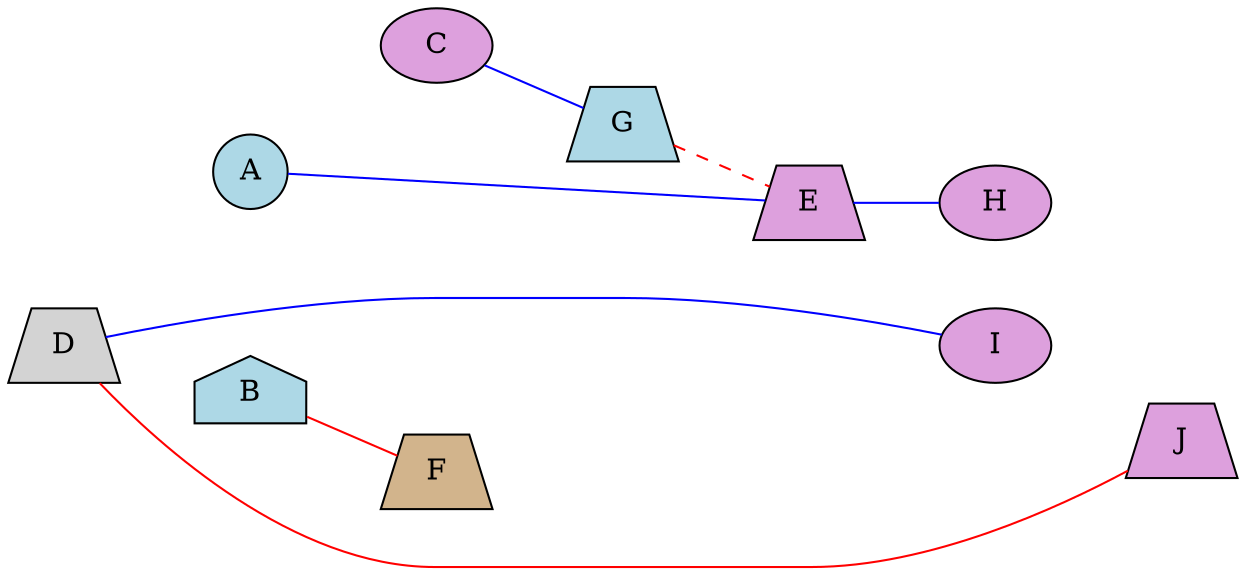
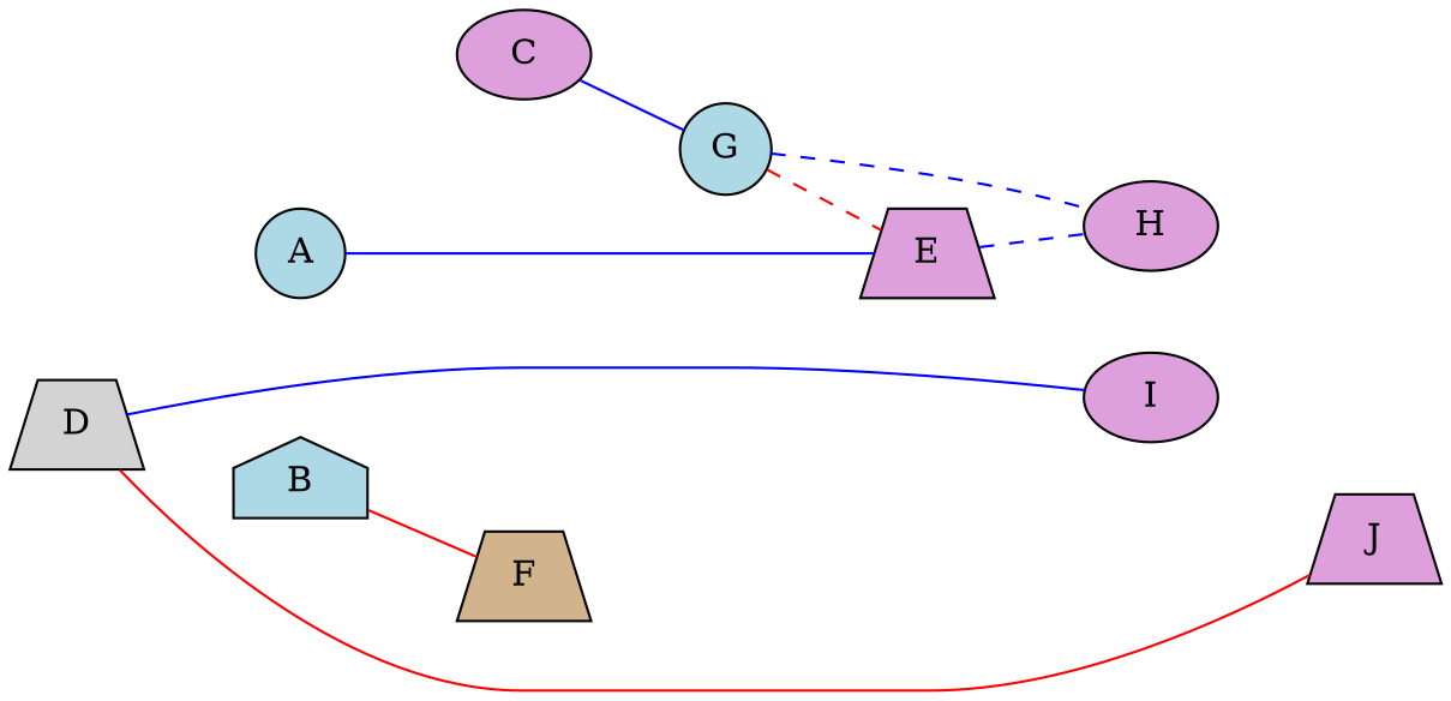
  graph {
    rankdir=LR
    node [fillcolor=plum shape=trapezium style=filled]
    edge [color=red style=invisible]
    A [fillcolor=lightblue shape=circle]
    C [shape=ellipse]
    E
-   G [fillcolor=lightblue]
+   G [fillcolor=lightblue shape=circle]
    I [shape=ellipse]
    H [shape=ellipse]
    B [fillcolor=lightblue shape=house]
    F [fillcolor=tan]
    J
    D [fillcolor=lightgrey]
    A -- C
    A -- E [color=blue style=solid]
    A -- G
    C -- G [color=blue style=solid]
    E -- I
-   E -- H [color=blue style=solid]
+   E -- H [color=blue style=dashed]
    G -- E [style=dashed]
+   G -- H [color=blue style=dashed]
    I -- J
    B -- I
    B -- F [style=solid]
    D -- A [color=blue]
    D -- I [color=blue style=solid]
    D -- B [color=blue]
    D -- J [style=solid]
  }
